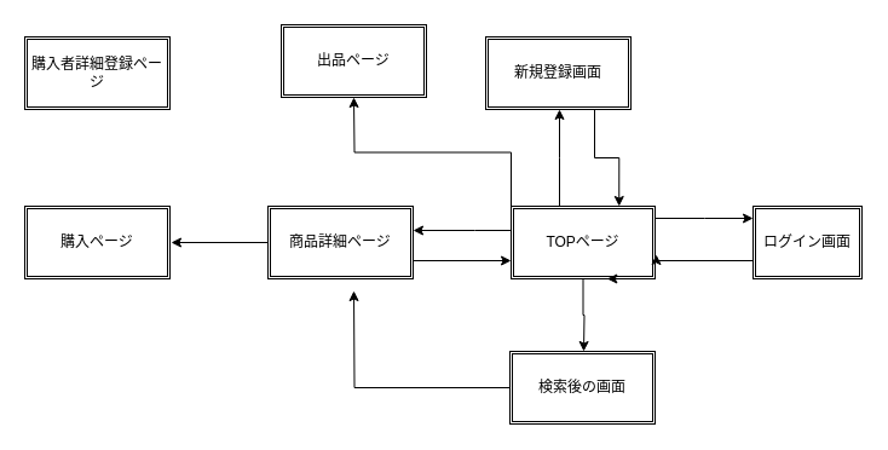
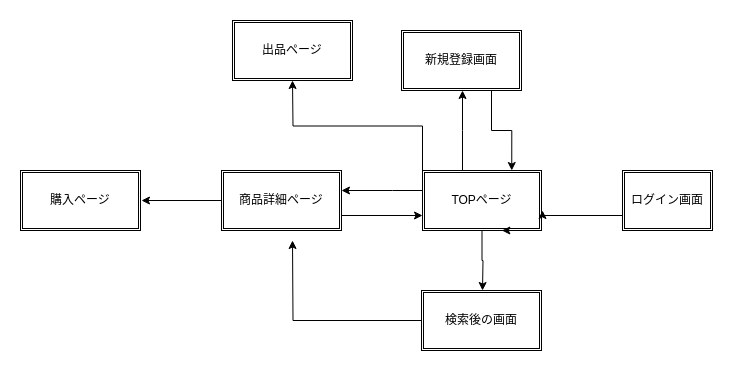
  <mxCell id="0" />
  <mxCell id="1" parent="0" />
  <mxCell id="2" value="" style="edgeStyle=orthogonalEdgeStyle;rounded=0;orthogonalLoop=1;jettySize=auto;html=1;" edge="1" parent="1" source="7" target="9"><mxGeometry relative="1" as="geometry"><Array as="points"><mxPoint x="462" y="130" /><mxPoint x="462" y="130" /></Array></mxGeometry></mxCell>
  <mxCell id="3" style="edgeStyle=orthogonalEdgeStyle;rounded=0;orthogonalLoop=1;jettySize=auto;html=1;exitX=0.5;exitY=1;exitDx=0;exitDy=0;" edge="1" parent="1" source="7"><mxGeometry relative="1" as="geometry"><mxPoint x="482" y="290" as="targetPoint" /></mxGeometry></mxCell>
- <mxCell id="4" value="" style="edgeStyle=orthogonalEdgeStyle;rounded=0;orthogonalLoop=1;jettySize=auto;html=1;" edge="1" parent="1" source="7" target="12"><mxGeometry relative="1" as="geometry"><Array as="points"><mxPoint x="582" y="180" /><mxPoint x="582" y="180" /></Array></mxGeometry></mxCell>
  <mxCell id="5" value="" style="edgeStyle=orthogonalEdgeStyle;rounded=0;orthogonalLoop=1;jettySize=auto;html=1;" edge="1" parent="1" source="7" target="17"><mxGeometry relative="1" as="geometry"><Array as="points"><mxPoint x="392" y="190" /><mxPoint x="392" y="190" /></Array></mxGeometry></mxCell>
  <mxCell id="6" style="edgeStyle=orthogonalEdgeStyle;rounded=0;orthogonalLoop=1;jettySize=auto;html=1;exitX=0;exitY=0;exitDx=0;exitDy=0;" edge="1" parent="1" source="7"><mxGeometry relative="1" as="geometry"><mxPoint x="292" y="80" as="targetPoint" /></mxGeometry></mxCell>
  <mxCell id="7" value="TOPページ" style="shape=ext;double=1;rounded=0;whiteSpace=wrap;html=1;" vertex="1" parent="1"><mxGeometry x="422" y="170" width="119" height="60" as="geometry" /></mxCell>
  <mxCell id="8" style="edgeStyle=orthogonalEdgeStyle;rounded=0;orthogonalLoop=1;jettySize=auto;html=1;exitX=0.75;exitY=1;exitDx=0;exitDy=0;entryX=0.75;entryY=0;entryDx=0;entryDy=0;" edge="1" parent="1" source="9" target="7"><mxGeometry relative="1" as="geometry" /></mxCell>
  <mxCell id="9" value="新規登録画面" style="shape=ext;double=1;rounded=0;whiteSpace=wrap;html=1;" vertex="1" parent="1"><mxGeometry x="401" y="30" width="120" height="60" as="geometry" /></mxCell>
  <mxCell id="10" style="edgeStyle=orthogonalEdgeStyle;rounded=0;orthogonalLoop=1;jettySize=auto;html=1;exitX=0.75;exitY=1;exitDx=0;exitDy=0;entryX=0.667;entryY=1;entryDx=0;entryDy=0;entryPerimeter=0;" edge="1" parent="1" source="7" target="7"><mxGeometry relative="1" as="geometry" /></mxCell>
  <mxCell id="11" style="edgeStyle=orthogonalEdgeStyle;rounded=0;orthogonalLoop=1;jettySize=auto;html=1;exitX=0;exitY=0.75;exitDx=0;exitDy=0;" edge="1" parent="1" source="12"><mxGeometry relative="1" as="geometry"><mxPoint x="542" y="210" as="targetPoint" /><Array as="points"><mxPoint x="542" y="215" /></Array></mxGeometry></mxCell>
  <mxCell id="12" value="ログイン画面" style="shape=ext;double=1;rounded=0;whiteSpace=wrap;html=1;" vertex="1" parent="1"><mxGeometry x="622" y="170" width="90" height="60" as="geometry" /></mxCell>
  <mxCell id="13" style="edgeStyle=orthogonalEdgeStyle;rounded=0;orthogonalLoop=1;jettySize=auto;html=1;exitX=0;exitY=0.5;exitDx=0;exitDy=0;" edge="1" parent="1" source="14"><mxGeometry relative="1" as="geometry"><mxPoint x="292" y="240" as="targetPoint" /></mxGeometry></mxCell>
  <mxCell id="14" value="検索後の画面" style="shape=ext;double=1;rounded=0;whiteSpace=wrap;html=1;" vertex="1" parent="1"><mxGeometry x="421" y="290" width="120" height="60" as="geometry" /></mxCell>
  <mxCell id="15" value="" style="edgeStyle=orthogonalEdgeStyle;rounded=0;orthogonalLoop=1;jettySize=auto;html=1;" edge="1" parent="1" source="17"><mxGeometry relative="1" as="geometry"><mxPoint x="141" y="200" as="targetPoint" /></mxGeometry></mxCell>
  <mxCell id="16" style="edgeStyle=orthogonalEdgeStyle;rounded=0;orthogonalLoop=1;jettySize=auto;html=1;exitX=1;exitY=0.75;exitDx=0;exitDy=0;entryX=0;entryY=0.75;entryDx=0;entryDy=0;" edge="1" parent="1" source="17" target="7"><mxGeometry relative="1" as="geometry" /></mxCell>
  <mxCell id="17" value="商品詳細ページ" style="shape=ext;double=1;rounded=0;whiteSpace=wrap;html=1;" vertex="1" parent="1"><mxGeometry x="221" y="170" width="120" height="60" as="geometry" /></mxCell>
  <mxCell id="18" value="購入ページ" style="shape=ext;double=1;rounded=0;whiteSpace=wrap;html=1;" vertex="1" parent="1"><mxGeometry x="20" y="170" width="120" height="60" as="geometry" /></mxCell>
- <mxCell id="19" value="購入者詳細登録ページ" style="shape=ext;double=1;rounded=0;whiteSpace=wrap;html=1;" vertex="1" parent="1"><mxGeometry x="20" y="30" width="120" height="60" as="geometry" /></mxCell>
  <mxCell id="20" value="出品ページ" style="shape=ext;double=1;rounded=0;whiteSpace=wrap;html=1;" vertex="1" parent="1"><mxGeometry x="232" y="20" width="120" height="60" as="geometry" /></mxCell>
